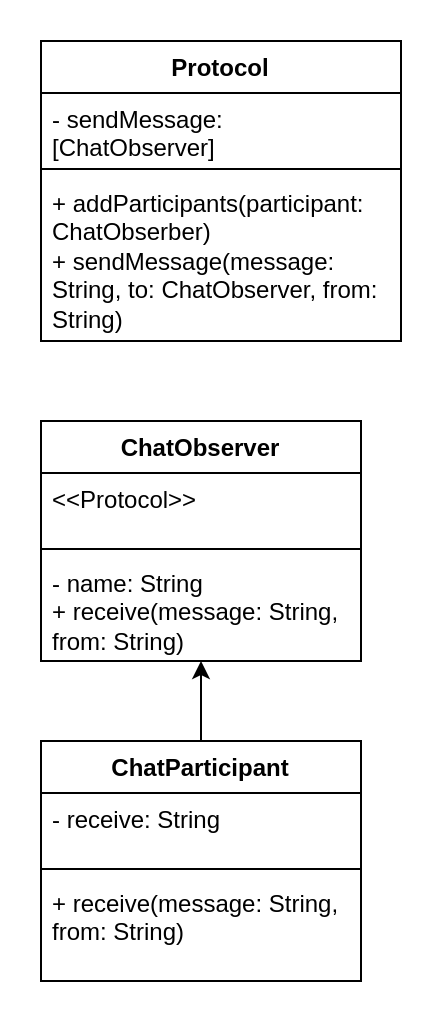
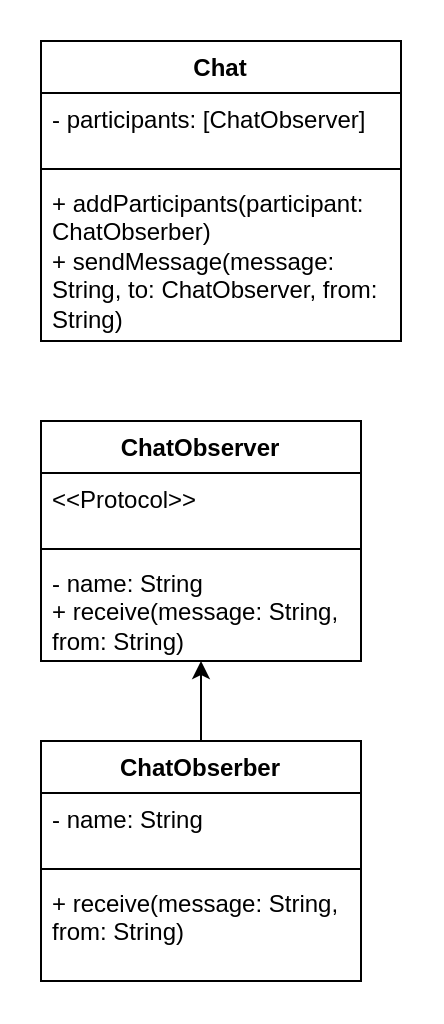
  <mxCell id="0" />
  <mxCell id="1" parent="0" />
- <mxCell id="2" value="Protocol" style="swimlane;fontStyle=1;align=center;verticalAlign=top;childLayout=stackLayout;horizontal=1;startSize=26;horizontalStack=0;resizeParent=1;resizeParentMax=0;resizeLast=0;collapsible=1;marginBottom=0;whiteSpace=wrap;html=1;" vertex="1" parent="1"><mxGeometry x="20" y="20" width="180" height="150" as="geometry" /></mxCell>
- <mxCell id="3" value="- sendMessage: [ChatObserver]" style="text;strokeColor=none;fillColor=none;align=left;verticalAlign=top;spacingLeft=4;spacingRight=4;overflow=hidden;rotatable=0;points=[[0,0.5],[1,0.5]];portConstraint=eastwest;whiteSpace=wrap;html=1;" vertex="1" parent="2"><mxGeometry y="26" width="180" height="34" as="geometry" /></mxCell>
+ <mxCell id="2" value="Chat" style="swimlane;fontStyle=1;align=center;verticalAlign=top;childLayout=stackLayout;horizontal=1;startSize=26;horizontalStack=0;resizeParent=1;resizeParentMax=0;resizeLast=0;collapsible=1;marginBottom=0;whiteSpace=wrap;html=1;" vertex="1" parent="1"><mxGeometry x="20" y="20" width="180" height="150" as="geometry" /></mxCell>
+ <mxCell id="3" value="- participants: [ChatObserver]" style="text;strokeColor=none;fillColor=none;align=left;verticalAlign=top;spacingLeft=4;spacingRight=4;overflow=hidden;rotatable=0;points=[[0,0.5],[1,0.5]];portConstraint=eastwest;whiteSpace=wrap;html=1;" vertex="1" parent="2"><mxGeometry y="26" width="180" height="34" as="geometry" /></mxCell>
  <mxCell id="4" value="" style="line;strokeWidth=1;fillColor=none;align=left;verticalAlign=middle;spacingTop=-1;spacingLeft=3;spacingRight=3;rotatable=0;labelPosition=right;points=[];portConstraint=eastwest;strokeColor=inherit;" vertex="1" parent="2"><mxGeometry y="60" width="180" height="8" as="geometry" /></mxCell>
  <mxCell id="5" value="+ addParticipants(participant: ChatObserber)&lt;br&gt;+ sendMessage(message: String, to: ChatObserver, from: String)" style="text;strokeColor=none;fillColor=none;align=left;verticalAlign=top;spacingLeft=4;spacingRight=4;overflow=hidden;rotatable=0;points=[[0,0.5],[1,0.5]];portConstraint=eastwest;whiteSpace=wrap;html=1;" vertex="1" parent="2"><mxGeometry y="68" width="180" height="82" as="geometry" /></mxCell>
  <mxCell id="6" value="ChatObserver" style="swimlane;fontStyle=1;align=center;verticalAlign=top;childLayout=stackLayout;horizontal=1;startSize=26;horizontalStack=0;resizeParent=1;resizeParentMax=0;resizeLast=0;collapsible=1;marginBottom=0;whiteSpace=wrap;html=1;" vertex="1" parent="1"><mxGeometry x="20" y="210" width="160" height="120" as="geometry" /></mxCell>
  <mxCell id="7" value="&amp;lt;&amp;lt;Protocol&amp;gt;&amp;gt;" style="text;strokeColor=none;fillColor=none;align=left;verticalAlign=top;spacingLeft=4;spacingRight=4;overflow=hidden;rotatable=0;points=[[0,0.5],[1,0.5]];portConstraint=eastwest;whiteSpace=wrap;html=1;" vertex="1" parent="6"><mxGeometry y="26" width="160" height="34" as="geometry" /></mxCell>
  <mxCell id="8" value="" style="line;strokeWidth=1;fillColor=none;align=left;verticalAlign=middle;spacingTop=-1;spacingLeft=3;spacingRight=3;rotatable=0;labelPosition=right;points=[];portConstraint=eastwest;strokeColor=inherit;" vertex="1" parent="6"><mxGeometry y="60" width="160" height="8" as="geometry" /></mxCell>
  <mxCell id="9" value="- name: String&lt;br&gt;+ receive(message: String, from: String)" style="text;strokeColor=none;fillColor=none;align=left;verticalAlign=top;spacingLeft=4;spacingRight=4;overflow=hidden;rotatable=0;points=[[0,0.5],[1,0.5]];portConstraint=eastwest;whiteSpace=wrap;html=1;" vertex="1" parent="6"><mxGeometry y="68" width="160" height="52" as="geometry" /></mxCell>
- <mxCell id="10" value="ChatParticipant" style="swimlane;fontStyle=1;align=center;verticalAlign=top;childLayout=stackLayout;horizontal=1;startSize=26;horizontalStack=0;resizeParent=1;resizeParentMax=0;resizeLast=0;collapsible=1;marginBottom=0;whiteSpace=wrap;html=1;" vertex="1" parent="1"><mxGeometry x="20" y="370" width="160" height="120" as="geometry" /></mxCell>
- <mxCell id="11" value="- receive: String" style="text;strokeColor=none;fillColor=none;align=left;verticalAlign=top;spacingLeft=4;spacingRight=4;overflow=hidden;rotatable=0;points=[[0,0.5],[1,0.5]];portConstraint=eastwest;whiteSpace=wrap;html=1;" vertex="1" parent="10"><mxGeometry y="26" width="160" height="34" as="geometry" /></mxCell>
+ <mxCell id="10" value="ChatObserber" style="swimlane;fontStyle=1;align=center;verticalAlign=top;childLayout=stackLayout;horizontal=1;startSize=26;horizontalStack=0;resizeParent=1;resizeParentMax=0;resizeLast=0;collapsible=1;marginBottom=0;whiteSpace=wrap;html=1;" vertex="1" parent="1"><mxGeometry x="20" y="370" width="160" height="120" as="geometry" /></mxCell>
+ <mxCell id="11" value="- name: String" style="text;strokeColor=none;fillColor=none;align=left;verticalAlign=top;spacingLeft=4;spacingRight=4;overflow=hidden;rotatable=0;points=[[0,0.5],[1,0.5]];portConstraint=eastwest;whiteSpace=wrap;html=1;" vertex="1" parent="10"><mxGeometry y="26" width="160" height="34" as="geometry" /></mxCell>
  <mxCell id="12" value="" style="line;strokeWidth=1;fillColor=none;align=left;verticalAlign=middle;spacingTop=-1;spacingLeft=3;spacingRight=3;rotatable=0;labelPosition=right;points=[];portConstraint=eastwest;strokeColor=inherit;" vertex="1" parent="10"><mxGeometry y="60" width="160" height="8" as="geometry" /></mxCell>
  <mxCell id="13" value="+ receive(message: String, from: String)" style="text;strokeColor=none;fillColor=none;align=left;verticalAlign=top;spacingLeft=4;spacingRight=4;overflow=hidden;rotatable=0;points=[[0,0.5],[1,0.5]];portConstraint=eastwest;whiteSpace=wrap;html=1;" vertex="1" parent="10"><mxGeometry y="68" width="160" height="52" as="geometry" /></mxCell>
  <mxCell id="14" style="edgeStyle=orthogonalEdgeStyle;rounded=0;orthogonalLoop=1;jettySize=auto;html=1;exitX=0.5;exitY=0;exitDx=0;exitDy=0;entryX=0.5;entryY=1;entryDx=0;entryDy=0;entryPerimeter=0;" edge="1" parent="1" source="10" target="9"><mxGeometry relative="1" as="geometry" /></mxCell>
